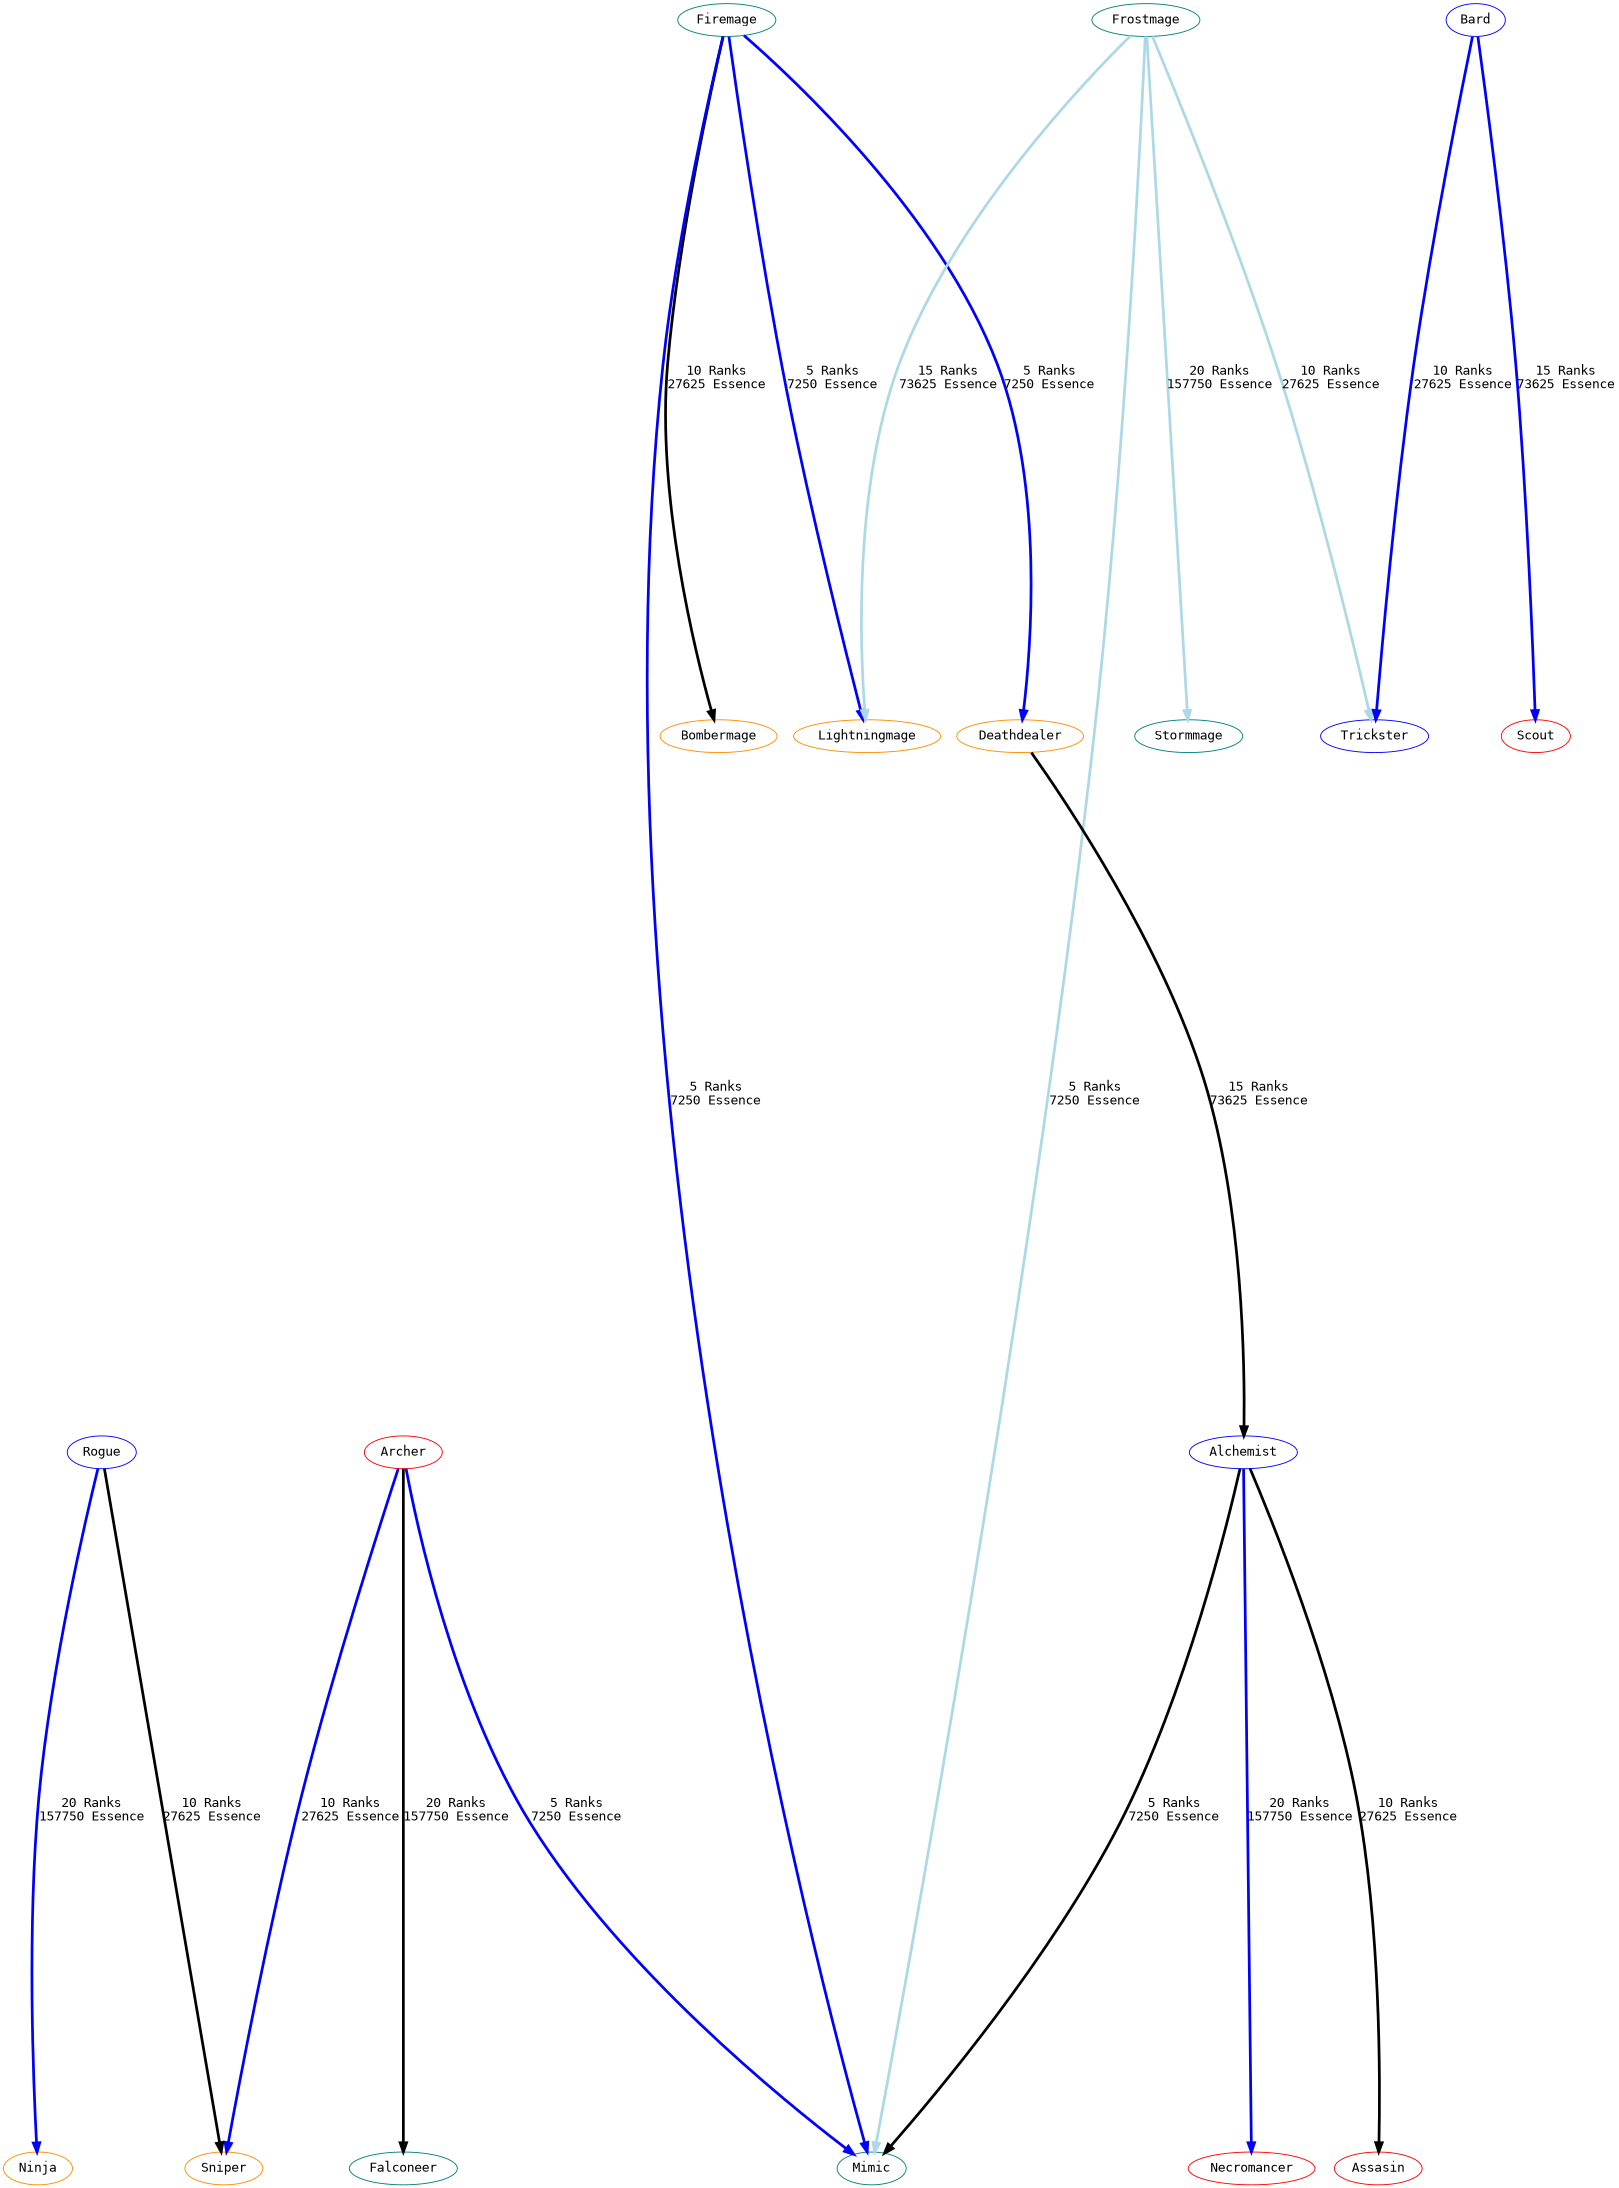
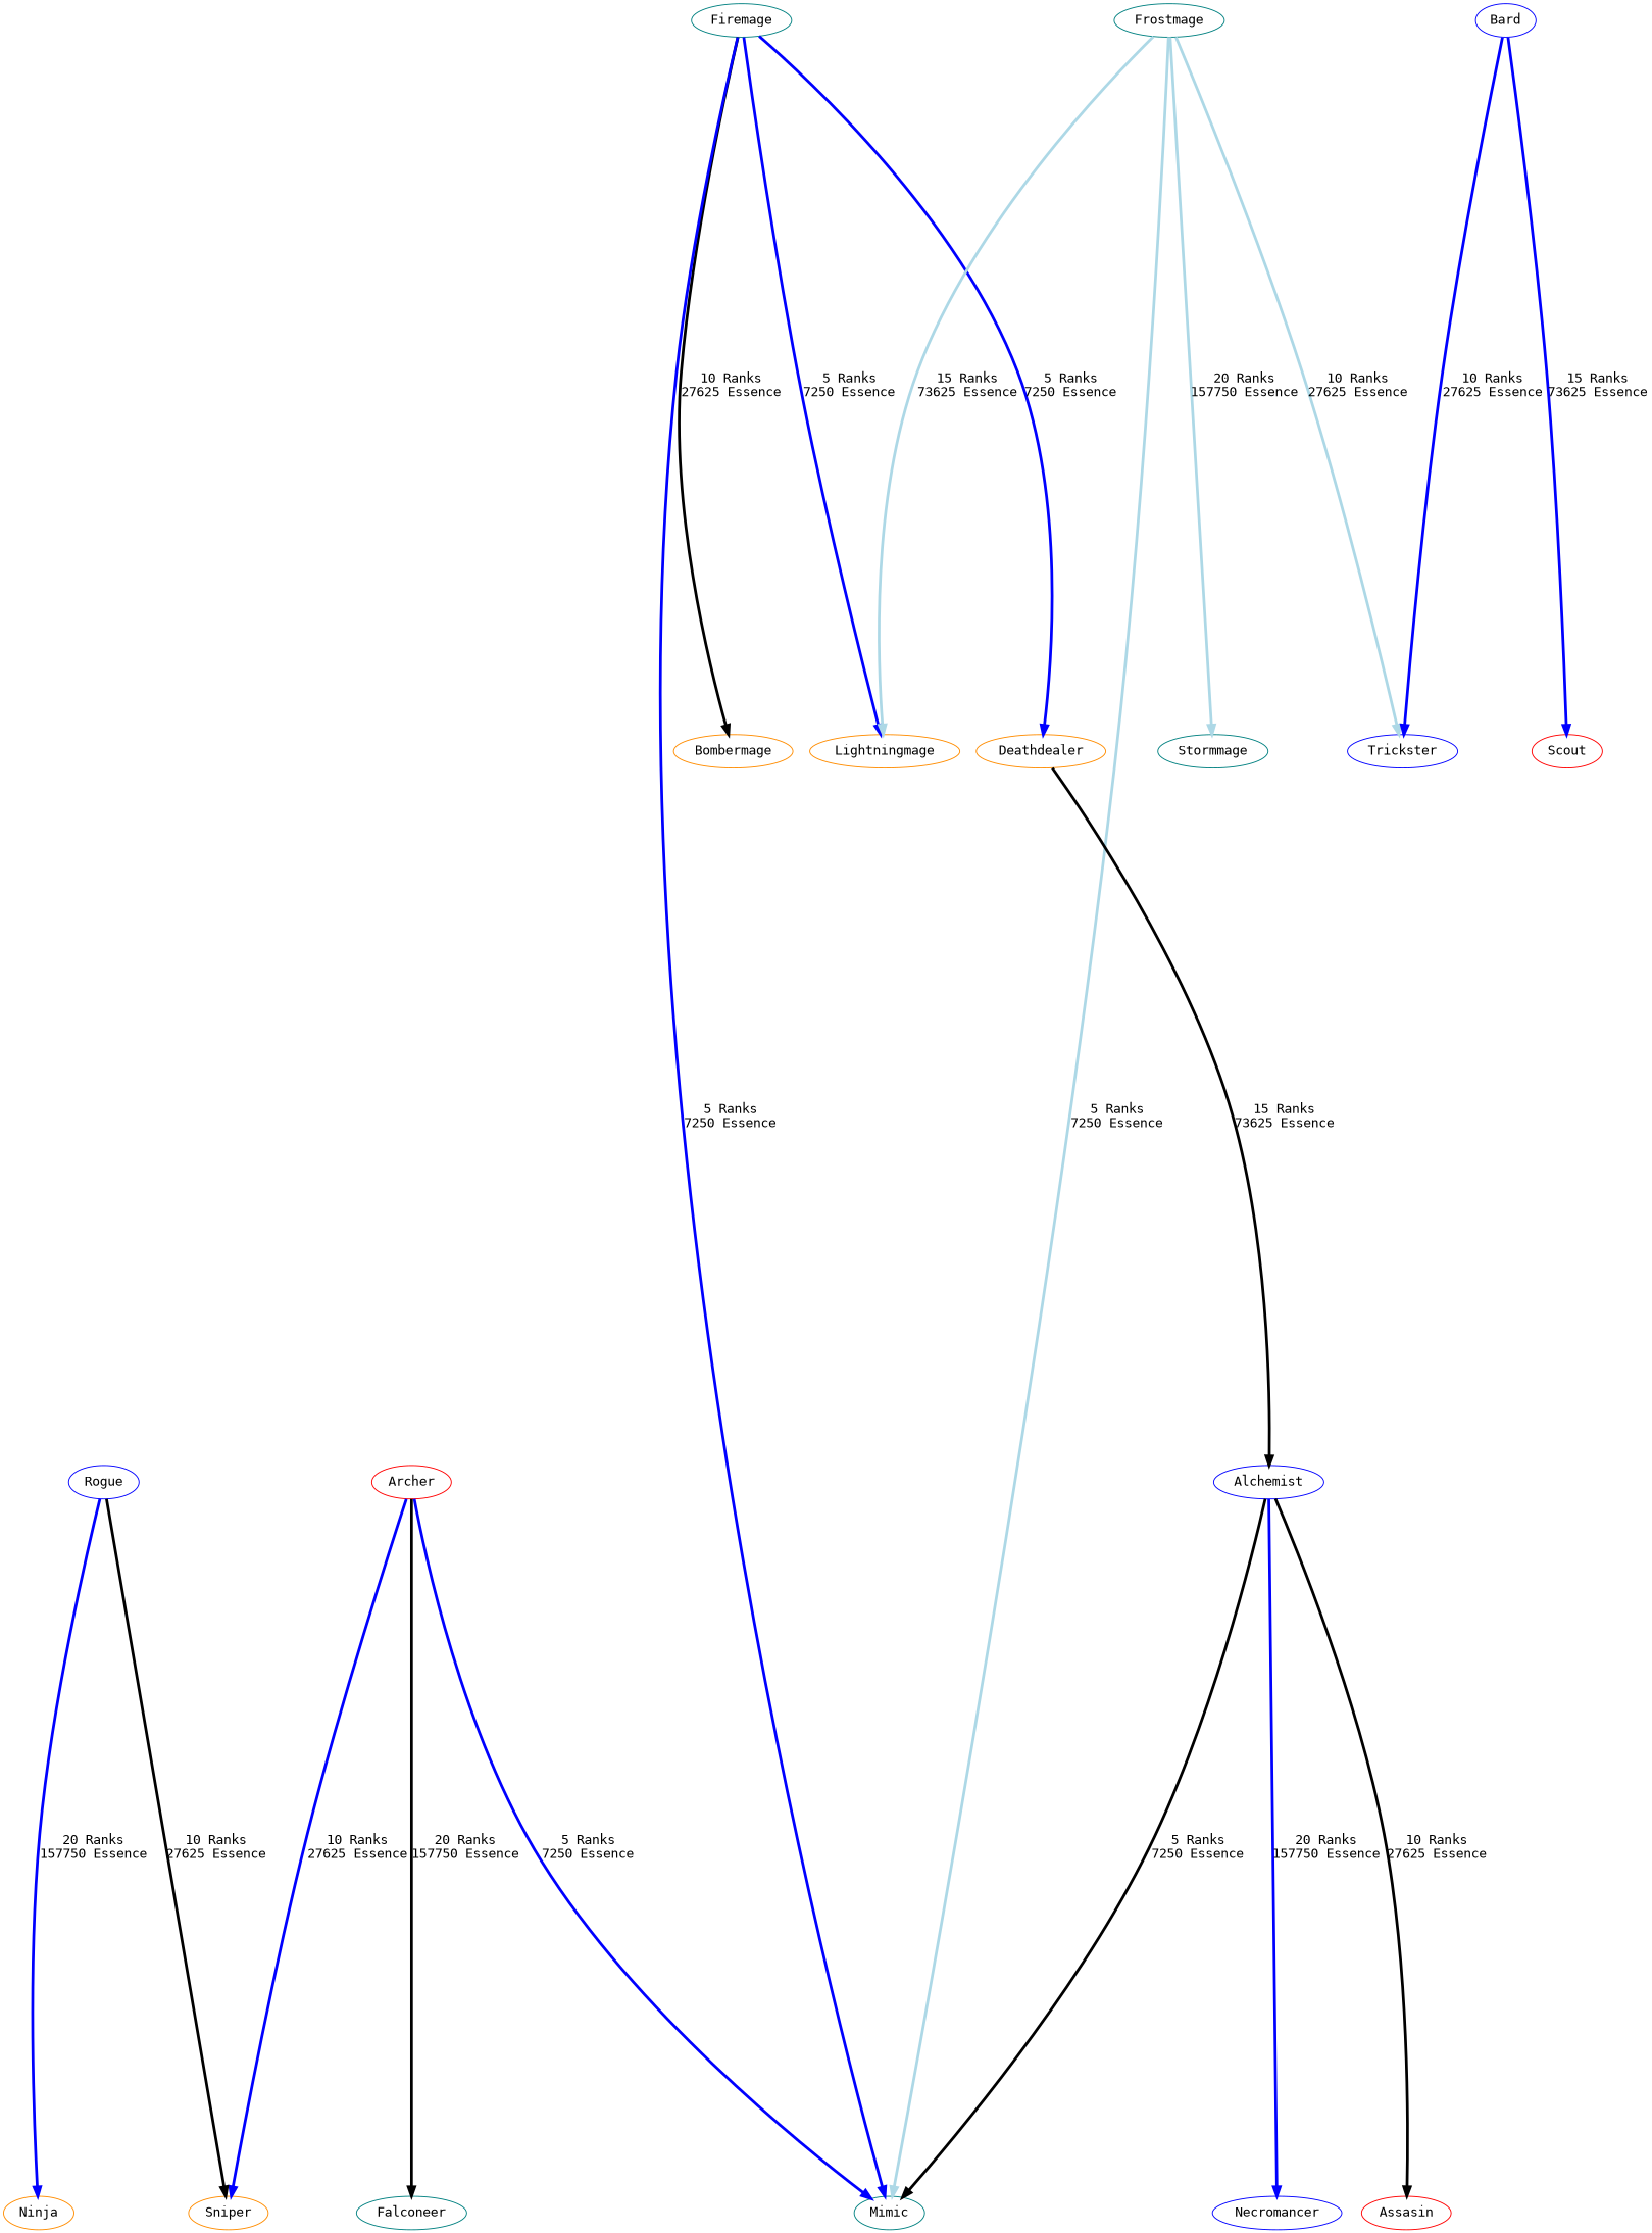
  digraph {
    fontname="DejaVu Sans Mono"
    ranksep=10
    node [color=darkorange fontname="DejaVu Sans Mono"]
    edge [color=blue fontname="DejaVu Sans Mono" penwidth=3.0 style=bold]
    Archer [color=red fixedsize=false]
    Sniper
    Falconeer [color=teal]
    Rogue [color=blue fixedsize=false]
    Assasin [color=red]
    Ninja
    Firemage [color=teal fixedsize=false]
    Bombermage
    Lightningmage
    Frostmage [color=teal fixedsize=false]
    Trickster [color=blue]
    Stormmage [color=teal]
    Deathdealer
    Alchemist [color=blue fixedsize=false]
-   Necromancer [color=red]
+   Necromancer [color=blue]
    Mimic [color=teal]
    Bard [color=blue fixedsize=false]
    Scout [color=red]
    subgraph sub_1 {
      label=Archer
      Archer
      Sniper
      Falconeer
    }
    subgraph sub_2 {
      label=Rogue
      Sniper
      Rogue
      Assasin
      Ninja
    }
    subgraph sub_3 {
      label=Firemage
      Firemage
      Bombermage
      Lightningmage
    }
    subgraph sub_4 {
      label=Frostmage
      Lightningmage
      Frostmage
      Trickster
      Stormmage
    }
    subgraph sub_5 {
      label=Alchemist
      Assasin
      Firemage
      Deathdealer
      Alchemist
      Necromancer
    }
    subgraph sub_6 {
      label=Bard
      Archer
      Rogue
      Firemage
      Frostmage
      Trickster
      Alchemist
      Mimic
      Bard
      Scout
    }
    Archer -> Sniper [label="10 Ranks\n27625 Essence"]
    Archer -> Falconeer [color=black label="20 Ranks\n157750 Essence"]
    Archer -> Mimic [label="5 Ranks\n7250 Essence" style=solid]
    Rogue -> Sniper [color=black label="10 Ranks\n27625 Essence"]
    Rogue -> Ninja [label="20 Ranks\n157750 Essence" style=solid]
    Firemage -> Bombermage [color=black label="10 Ranks\n27625 Essence"]
    Firemage -> Lightningmage [label="5 Ranks\n7250 Essence" style=solid]
    Firemage -> Deathdealer [label="5 Ranks\n7250 Essence"]
    Firemage -> Mimic [label="5 Ranks\n7250 Essence" style=solid]
    Frostmage -> Lightningmage [color=lightblue label="15 Ranks\n73625 Essence" style=""]
    Frostmage -> Trickster [color=lightblue label="10 Ranks\n27625 Essence" style=""]
    Frostmage -> Stormmage [color=lightblue label="20 Ranks\n157750 Essence" style=""]
    Frostmage -> Mimic [color=lightblue label="5 Ranks\n7250 Essence" style=""]
    Deathdealer -> Alchemist [color=black label="15 Ranks\n73625 Essence"]
    Alchemist -> Assasin [color=black label="10 Ranks\n27625 Essence"]
    Alchemist -> Necromancer [label="20 Ranks\n157750 Essence" style=solid]
    Alchemist -> Mimic [color=black label="5 Ranks\n7250 Essence"]
    Bard -> Trickster [label="10 Ranks\n27625 Essence" style=solid]
    Bard -> Scout [label="15 Ranks\n73625 Essence"]
  }
